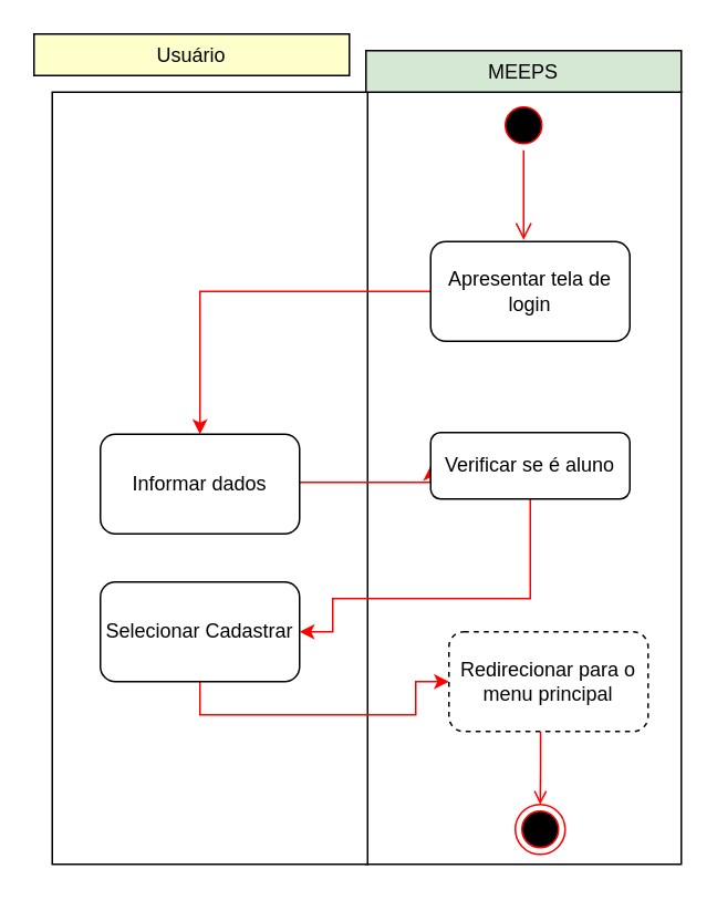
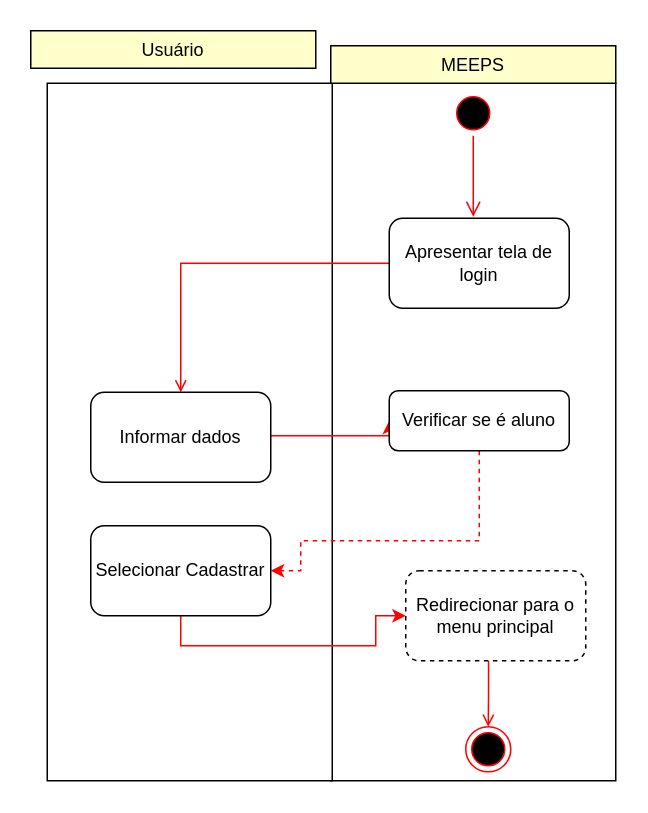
  <mxCell id="0" />
  <mxCell id="1" parent="0" />
  <mxCell id="2" value="" style="rounded=0;whiteSpace=wrap;html=1;" parent="1" vertex="1"><mxGeometry x="220" y="55" width="190" height="465" as="geometry" /></mxCell>
  <mxCell id="3" value="" style="rounded=0;whiteSpace=wrap;html=1;" parent="1" vertex="1"><mxGeometry x="31" y="55" width="190" height="465" as="geometry" /></mxCell>
  <mxCell id="4" style="edgeStyle=orthogonalEdgeStyle;rounded=0;orthogonalLoop=1;jettySize=auto;html=1;endArrow=open;endFill=0;strokeColor=#FF0000;entryX=0.5;entryY=0;entryDx=0;entryDy=0;exitX=0.46;exitY=1.003;exitDx=0;exitDy=0;exitPerimeter=0;" parent="1" source="18" target="5" edge="1"><mxGeometry relative="1" as="geometry"><mxPoint x="315" y="369.5" as="sourcePoint" /><mxPoint x="315" y="448" as="targetPoint" /><Array as="points" /></mxGeometry></mxCell>
  <mxCell id="5" value="" style="ellipse;html=1;shape=endState;fillColor=#000000;strokeColor=#ff0000;" parent="1" vertex="1"><mxGeometry x="310" y="484" width="30" height="30" as="geometry" /></mxCell>
  <mxCell id="6" value="Usuário" style="rounded=0;whiteSpace=wrap;html=1;strokeColor=#000000;fillColor=#FFFFCC;" parent="1" vertex="1"><mxGeometry x="20" y="20" width="190" height="25" as="geometry" /></mxCell>
- <mxCell id="7" value="MEEPS" style="rounded=0;whiteSpace=wrap;html=1;strokeColor=#000000;fillColor=#d5e8d4;" parent="1" vertex="1"><mxGeometry x="220" y="30" width="190" height="25" as="geometry" /></mxCell>
+ <mxCell id="7" value="MEEPS" style="rounded=0;whiteSpace=wrap;html=1;strokeColor=#000000;fillColor=#FFFFCC;" parent="1" vertex="1"><mxGeometry x="220" y="30" width="190" height="25" as="geometry" /></mxCell>
  <mxCell id="8" value="" style="ellipse;html=1;shape=startState;fillColor=#000000;strokeColor=#ff0000;" parent="1" vertex="1"><mxGeometry x="300" y="60" width="30" height="30" as="geometry" /></mxCell>
  <mxCell id="9" value="" style="edgeStyle=orthogonalEdgeStyle;html=1;verticalAlign=bottom;endArrow=open;endSize=8;strokeColor=#ff0000;" parent="1" edge="1"><mxGeometry relative="1" as="geometry"><mxPoint x="315" y="144" as="targetPoint" /><mxPoint x="315" y="90" as="sourcePoint" /></mxGeometry></mxCell>
- <mxCell id="10" value="" style="edgeStyle=orthogonalEdgeStyle;rounded=0;orthogonalLoop=1;jettySize=auto;html=1;fillColor=#e51400;strokeColor=#FF0000;" parent="1" source="11" target="13" edge="1"><mxGeometry relative="1" as="geometry" /></mxCell>
+ <mxCell id="10" value="" style="edgeStyle=orthogonalEdgeStyle;rounded=0;orthogonalLoop=1;jettySize=auto;html=1;fillColor=#e51400;strokeColor=#FF0000;endArrow=open;" parent="1" source="11" target="13" edge="1"><mxGeometry relative="1" as="geometry" /></mxCell>
  <mxCell id="11" value="Apresentar tela de login" style="rounded=1;whiteSpace=wrap;html=1;" parent="1" vertex="1"><mxGeometry x="259" y="145" width="120" height="60" as="geometry" /></mxCell>
  <mxCell id="12" style="edgeStyle=orthogonalEdgeStyle;rounded=0;orthogonalLoop=1;jettySize=auto;html=1;strokeColor=#FF0000;entryX=0;entryY=0.5;entryDx=0;entryDy=0;" parent="1" target="15" edge="1"><mxGeometry relative="1" as="geometry"><mxPoint x="120" y="297" as="sourcePoint" /><mxPoint x="259" y="347.238" as="targetPoint" /><Array as="points"><mxPoint x="120" y="290" /></Array></mxGeometry></mxCell>
  <mxCell id="13" value="Informar dados" style="rounded=1;whiteSpace=wrap;html=1;" parent="1" vertex="1"><mxGeometry x="60" y="261" width="120" height="60" as="geometry" /></mxCell>
- <mxCell id="14" style="edgeStyle=orthogonalEdgeStyle;rounded=0;orthogonalLoop=1;jettySize=auto;html=1;entryX=1;entryY=0.5;entryDx=0;entryDy=0;strokeColor=#FF0000;" parent="1" source="15" target="17" edge="1"><mxGeometry relative="1" as="geometry"><Array as="points"><mxPoint x="319" y="360" /><mxPoint x="200" y="360" /><mxPoint x="200" y="380" /></Array></mxGeometry></mxCell>
+ <mxCell id="14" style="edgeStyle=orthogonalEdgeStyle;rounded=0;orthogonalLoop=1;jettySize=auto;html=1;entryX=1;entryY=0.5;entryDx=0;entryDy=0;strokeColor=#FF0000;dashed=1;" parent="1" source="15" target="17" edge="1"><mxGeometry relative="1" as="geometry"><Array as="points"><mxPoint x="319" y="360" /><mxPoint x="200" y="360" /><mxPoint x="200" y="380" /></Array></mxGeometry></mxCell>
  <mxCell id="15" value="Verificar se é aluno" style="rounded=1;whiteSpace=wrap;html=1;" parent="1" vertex="1"><mxGeometry x="259" y="260" width="120" height="40" as="geometry" /></mxCell>
  <mxCell id="16" style="edgeStyle=orthogonalEdgeStyle;rounded=0;orthogonalLoop=1;jettySize=auto;html=1;strokeColor=#FF0000;exitX=0.5;exitY=1;exitDx=0;exitDy=0;" parent="1" source="17" target="18" edge="1"><mxGeometry relative="1" as="geometry"><Array as="points"><mxPoint x="120" y="430" /><mxPoint x="250" y="430" /><mxPoint x="250" y="410" /></Array></mxGeometry></mxCell>
  <mxCell id="17" value="Selecionar Cadastrar" style="rounded=1;whiteSpace=wrap;html=1;" parent="1" vertex="1"><mxGeometry x="60" y="350" width="120" height="60" as="geometry" /></mxCell>
  <mxCell id="18" value="Redirecionar para o menu principal" style="rounded=1;whiteSpace=wrap;html=1;dashed=1;" parent="1" vertex="1"><mxGeometry x="270" y="380" width="120" height="60" as="geometry" /></mxCell>
